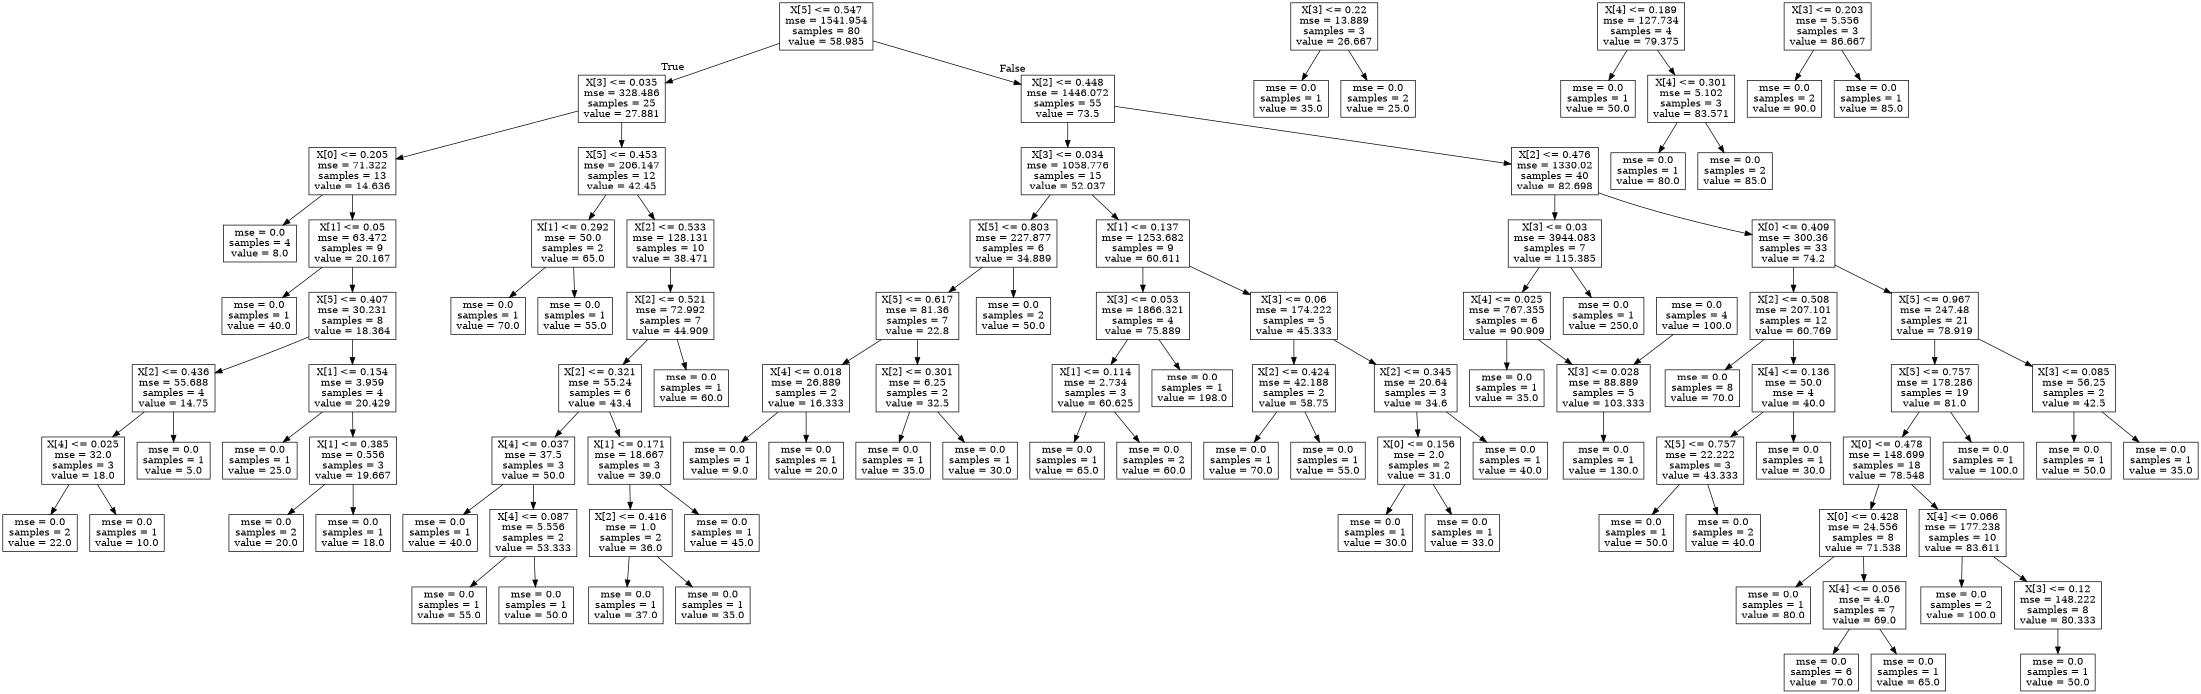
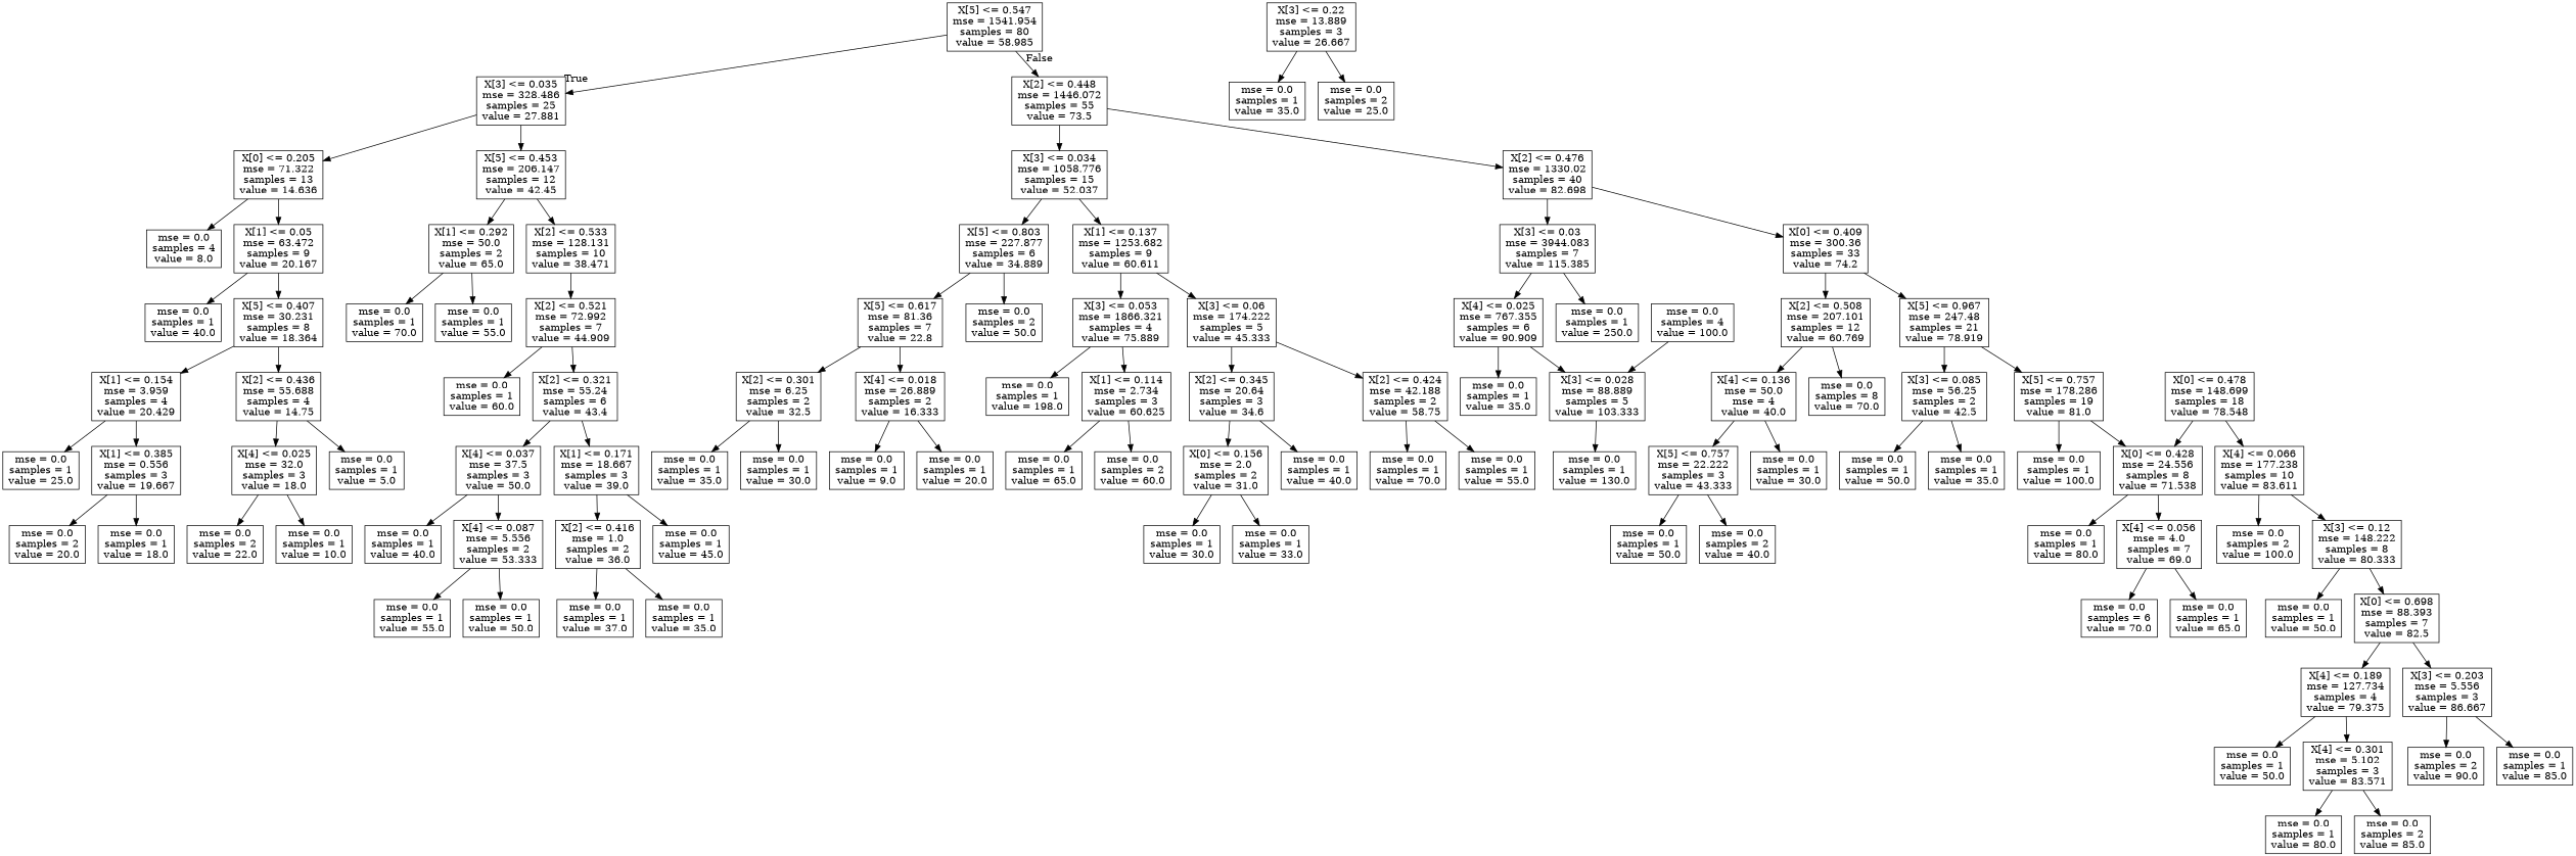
  digraph {
    node [shape=box]
    n1 [label="X[5] <= 0.547\nmse = 1541.954\nsamples = 80\nvalue = 58.985"]
    n2 [label="X[3] <= 0.035\nmse = 328.486\nsamples = 25\nvalue = 27.881"]
    n3 [label="X[2] <= 0.448\nmse = 1446.072\nsamples = 55\nvalue = 73.5"]
    n4 [label="X[0] <= 0.205\nmse = 71.322\nsamples = 13\nvalue = 14.636"]
    n5 [label="X[5] <= 0.453\nmse = 206.147\nsamples = 12\nvalue = 42.45"]
    n6 [label="X[3] <= 0.034\nmse = 1058.776\nsamples = 15\nvalue = 52.037"]
    n7 [label="X[2] <= 0.476\nmse = 1330.02\nsamples = 40\nvalue = 82.698"]
    n8 [label="mse = 0.0\nsamples = 4\nvalue = 8.0"]
    n9 [label="X[1] <= 0.05\nmse = 63.472\nsamples = 9\nvalue = 20.167"]
    n10 [label="X[1] <= 0.292\nmse = 50.0\nsamples = 2\nvalue = 65.0"]
    n11 [label="X[2] <= 0.533\nmse = 128.131\nsamples = 10\nvalue = 38.471"]
    n12 [label="mse = 0.0\nsamples = 1\nvalue = 40.0"]
    n13 [label="X[5] <= 0.407\nmse = 30.231\nsamples = 8\nvalue = 18.364"]
    n14 [label="X[2] <= 0.436\nmse = 55.688\nsamples = 4\nvalue = 14.75"]
    n15 [label="X[1] <= 0.154\nmse = 3.959\nsamples = 4\nvalue = 20.429"]
    n16 [label="X[4] <= 0.025\nmse = 32.0\nsamples = 3\nvalue = 18.0"]
    n17 [label="mse = 0.0\nsamples = 1\nvalue = 5.0"]
    n18 [label="mse = 0.0\nsamples = 1\nvalue = 25.0"]
    n19 [label="X[1] <= 0.385\nmse = 0.556\nsamples = 3\nvalue = 19.667"]
    n20 [label="mse = 0.0\nsamples = 2\nvalue = 22.0"]
    n21 [label="mse = 0.0\nsamples = 1\nvalue = 10.0"]
    n22 [label="mse = 0.0\nsamples = 2\nvalue = 20.0"]
    n23 [label="mse = 0.0\nsamples = 1\nvalue = 18.0"]
    n24 [label="mse = 0.0\nsamples = 1\nvalue = 70.0"]
    n25 [label="mse = 0.0\nsamples = 1\nvalue = 55.0"]
    n26 [label="X[2] <= 0.521\nmse = 72.992\nsamples = 7\nvalue = 44.909"]
    n27 [label="X[2] <= 0.321\nmse = 55.24\nsamples = 6\nvalue = 43.4"]
    n28 [label="mse = 0.0\nsamples = 1\nvalue = 60.0"]
    n29 [label="X[3] <= 0.22\nmse = 13.889\nsamples = 3\nvalue = 26.667"]
    n30 [label="mse = 0.0\nsamples = 1\nvalue = 35.0"]
    n31 [label="mse = 0.0\nsamples = 2\nvalue = 25.0"]
    n32 [label="X[4] <= 0.037\nmse = 37.5\nsamples = 3\nvalue = 50.0"]
    n33 [label="X[1] <= 0.171\nmse = 18.667\nsamples = 3\nvalue = 39.0"]
    n34 [label="mse = 0.0\nsamples = 1\nvalue = 40.0"]
    n35 [label="X[4] <= 0.087\nmse = 5.556\nsamples = 2\nvalue = 53.333"]
    n36 [label="X[2] <= 0.416\nmse = 1.0\nsamples = 2\nvalue = 36.0"]
    n37 [label="mse = 0.0\nsamples = 1\nvalue = 45.0"]
    n38 [label="mse = 0.0\nsamples = 1\nvalue = 55.0"]
    n39 [label="mse = 0.0\nsamples = 1\nvalue = 50.0"]
    n40 [label="mse = 0.0\nsamples = 1\nvalue = 37.0"]
    n41 [label="mse = 0.0\nsamples = 1\nvalue = 35.0"]
    n42 [label="X[5] <= 0.803\nmse = 227.877\nsamples = 6\nvalue = 34.889"]
    n43 [label="X[1] <= 0.137\nmse = 1253.682\nsamples = 9\nvalue = 60.611"]
    n44 [label="X[3] <= 0.03\nmse = 3944.083\nsamples = 7\nvalue = 115.385"]
    n45 [label="X[0] <= 0.409\nmse = 300.36\nsamples = 33\nvalue = 74.2"]
    n46 [label="X[5] <= 0.617\nmse = 81.36\nsamples = 7\nvalue = 22.8"]
    n47 [label="mse = 0.0\nsamples = 2\nvalue = 50.0"]
    n48 [label="X[3] <= 0.053\nmse = 1866.321\nsamples = 4\nvalue = 75.889"]
    n49 [label="X[3] <= 0.06\nmse = 174.222\nsamples = 5\nvalue = 45.333"]
    n50 [label="X[4] <= 0.018\nmse = 26.889\nsamples = 2\nvalue = 16.333"]
    n51 [label="X[2] <= 0.301\nmse = 6.25\nsamples = 2\nvalue = 32.5"]
    n52 [label="mse = 0.0\nsamples = 1\nvalue = 9.0"]
    n53 [label="mse = 0.0\nsamples = 1\nvalue = 20.0"]
    n54 [label="mse = 0.0\nsamples = 1\nvalue = 35.0"]
    n55 [label="mse = 0.0\nsamples = 1\nvalue = 30.0"]
    n56 [label="X[1] <= 0.114\nmse = 2.734\nsamples = 3\nvalue = 60.625"]
    n57 [label="mse = 0.0\nsamples = 1\nvalue = 198.0"]
    n58 [label="X[2] <= 0.424\nmse = 42.188\nsamples = 2\nvalue = 58.75"]
    n59 [label="X[2] <= 0.345\nmse = 20.64\nsamples = 3\nvalue = 34.6"]
    n60 [label="mse = 0.0\nsamples = 1\nvalue = 65.0"]
    n61 [label="mse = 0.0\nsamples = 2\nvalue = 60.0"]
    n62 [label="mse = 0.0\nsamples = 1\nvalue = 70.0"]
    n63 [label="mse = 0.0\nsamples = 1\nvalue = 55.0"]
    n64 [label="X[0] <= 0.156\nmse = 2.0\nsamples = 2\nvalue = 31.0"]
    n65 [label="mse = 0.0\nsamples = 1\nvalue = 40.0"]
    n66 [label="mse = 0.0\nsamples = 1\nvalue = 30.0"]
    n67 [label="mse = 0.0\nsamples = 1\nvalue = 33.0"]
    n68 [label="X[4] <= 0.025\nmse = 767.355\nsamples = 6\nvalue = 90.909"]
    n69 [label="mse = 0.0\nsamples = 1\nvalue = 250.0"]
    n70 [label="X[2] <= 0.508\nmse = 207.101\nsamples = 12\nvalue = 60.769"]
    n71 [label="X[5] <= 0.967\nmse = 247.48\nsamples = 21\nvalue = 78.919"]
    n72 [label="mse = 0.0\nsamples = 1\nvalue = 35.0"]
    n73 [label="X[3] <= 0.028\nmse = 88.889\nsamples = 5\nvalue = 103.333"]
    n74 [label="mse = 0.0\nsamples = 1\nvalue = 130.0"]
    n75 [label="mse = 0.0\nsamples = 4\nvalue = 100.0"]
    n76 [label="mse = 0.0\nsamples = 8\nvalue = 70.0"]
    n77 [label="X[4] <= 0.136\nmse = 50.0\nmse = 4\nvalue = 40.0"]
    n78 [label="X[5] <= 0.757\nmse = 178.286\nsamples = 19\nvalue = 81.0"]
    n79 [label="X[3] <= 0.085\nmse = 56.25\nsamples = 2\nvalue = 42.5"]
    n80 [label="X[5] <= 0.757\nmse = 22.222\nsamples = 3\nvalue = 43.333"]
    n81 [label="mse = 0.0\nsamples = 1\nvalue = 30.0"]
    n82 [label="mse = 0.0\nsamples = 1\nvalue = 50.0"]
    n83 [label="mse = 0.0\nsamples = 2\nvalue = 40.0"]
    n84 [label="X[0] <= 0.478\nmse = 148.699\nsamples = 18\nvalue = 78.548"]
    n85 [label="mse = 0.0\nsamples = 1\nvalue = 100.0"]
    n86 [label="mse = 0.0\nsamples = 1\nvalue = 50.0"]
    n87 [label="mse = 0.0\nsamples = 1\nvalue = 35.0"]
    n88 [label="X[0] <= 0.428\nmse = 24.556\nsamples = 8\nvalue = 71.538"]
    n89 [label="X[4] <= 0.066\nmse = 177.238\nsamples = 10\nvalue = 83.611"]
    n90 [label="mse = 0.0\nsamples = 1\nvalue = 80.0"]
    n91 [label="X[4] <= 0.056\nmse = 4.0\nsamples = 7\nvalue = 69.0"]
    n92 [label="mse = 0.0\nsamples = 2\nvalue = 100.0"]
    n93 [label="X[3] <= 0.12\nmse = 148.222\nsamples = 8\nvalue = 80.333"]
    n94 [label="mse = 0.0\nsamples = 6\nvalue = 70.0"]
    n95 [label="mse = 0.0\nsamples = 1\nvalue = 65.0"]
    n96 [label="mse = 0.0\nsamples = 1\nvalue = 50.0"]
+   n97 [label="X[0] <= 0.698\nmse = 88.393\nsamples = 7\nvalue = 82.5"]
    n98 [label="X[4] <= 0.189\nmse = 127.734\nsamples = 4\nvalue = 79.375"]
    n99 [label="X[3] <= 0.203\nmse = 5.556\nsamples = 3\nvalue = 86.667"]
    n100 [label="mse = 0.0\nsamples = 1\nvalue = 50.0"]
    n101 [label="X[4] <= 0.301\nmse = 5.102\nsamples = 3\nvalue = 83.571"]
    n102 [label="mse = 0.0\nsamples = 2\nvalue = 90.0"]
    n103 [label="mse = 0.0\nsamples = 1\nvalue = 85.0"]
    n104 [label="mse = 0.0\nsamples = 1\nvalue = 80.0"]
    n105 [label="mse = 0.0\nsamples = 2\nvalue = 85.0"]
    n1 -> n2 [headlabel=True labelangle=45 labeldistance=2.5]
    n1 -> n3 [headlabel=False labelangle=-45 labeldistance=2.5]
    n2 -> n4
    n2 -> n5
    n3 -> n6
    n3 -> n7
    n4 -> n8
    n4 -> n9
    n5 -> n10
    n5 -> n11
    n6 -> n42
    n6 -> n43
    n7 -> n44
    n7 -> n45
    n9 -> n12
    n9 -> n13
    n10 -> n24
    n10 -> n25
    n11 -> n26
    n13 -> n14
    n13 -> n15
    n14 -> n16
    n14 -> n17
    n15 -> n18
    n15 -> n19
    n16 -> n20
    n16 -> n21
    n19 -> n22
    n19 -> n23
    n26 -> n27
    n26 -> n28
    n27 -> n32
    n27 -> n33
    n29 -> n30
    n29 -> n31
    n32 -> n34
    n32 -> n35
    n33 -> n36
    n33 -> n37
    n35 -> n38
    n35 -> n39
    n36 -> n40
    n36 -> n41
    n42 -> n46
    n42 -> n47
    n43 -> n48
    n43 -> n49
    n44 -> n68
    n44 -> n69
    n45 -> n70
    n45 -> n71
    n46 -> n50
    n46 -> n51
    n48 -> n56
    n48 -> n57
    n49 -> n58
    n49 -> n59
    n50 -> n52
    n50 -> n53
    n51 -> n54
    n51 -> n55
    n56 -> n60
    n56 -> n61
    n58 -> n62
    n58 -> n63
    n59 -> n64
    n59 -> n65
    n64 -> n66
    n64 -> n67
    n68 -> n72
    n68 -> n73
    n70 -> n76
    n70 -> n77
    n71 -> n78
    n71 -> n79
    n73 -> n74
    n75 -> n73
    n77 -> n80
    n77 -> n81
-   n78 -> n84
+   n78 -> n88
    n78 -> n85
    n79 -> n86
    n79 -> n87
    n80 -> n82
    n80 -> n83
    n84 -> n88
    n84 -> n89
    n88 -> n90
    n88 -> n91
    n89 -> n92
    n89 -> n93
    n91 -> n94
    n91 -> n95
    n93 -> n96
+   n93 -> n97
+   n97 -> n98
+   n97 -> n99
    n98 -> n100
    n98 -> n101
    n99 -> n102
    n99 -> n103
    n101 -> n104
    n101 -> n105
  }
